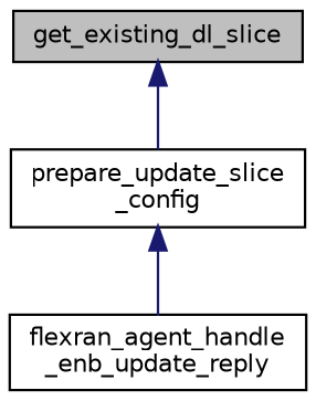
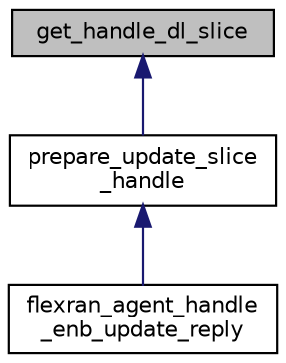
  digraph {
    rankdir=TB
    node [color=black fillcolor=white fontname=Helvetica fontsize=10 shape=record style=filled]
    edge [color=midnightblue dir=back fontname=Helvetica fontsize=10 labelfontname=Helvetica labelfontsize=10 style=solid]
-   n1 [fillcolor=grey75 fontcolor=black height=0.2 label=get_existing_dl_slice width=0.4]
-   n2 [height=0.2 label="prepare_update_slice\l_config" width=0.4]
+   n1 [fillcolor=grey75 fontcolor=black height=0.2 label=get_handle_dl_slice width=0.4]
+   n2 [height=0.2 label="prepare_update_slice\l_handle" width=0.4]
    n3 [height=0.2 label="flexran_agent_handle\l_enb_update_reply" width=0.4]
    n1 -> n2
    n2 -> n3
  }
